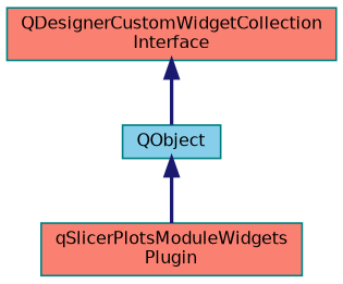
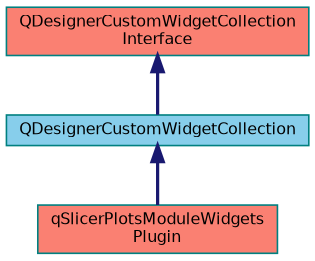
  digraph {
    node [color=teal fillcolor=salmon fontname=Helvetica fontsize=10 shape=record style=filled]
    edge [color=midnightblue dir=back fontname=Helvetica fontsize=10 labelfontname=Helvetica labelfontsize=10 style=bold]
    n1 [fontcolor=black height=0.2 label="qSlicerPlotsModuleWidgets\lPlugin" width=0.4]
-   n2 [fillcolor=skyblue height=0.2 label=QObject width=0.4]
+   n2 [fillcolor=skyblue height=0.2 label=QDesignerCustomWidgetCollection width=0.4]
    n3 [height=0.2 label="QDesignerCustomWidgetCollection\lInterface" width=0.4]
    n2 -> n1
    n3 -> n2
  }
